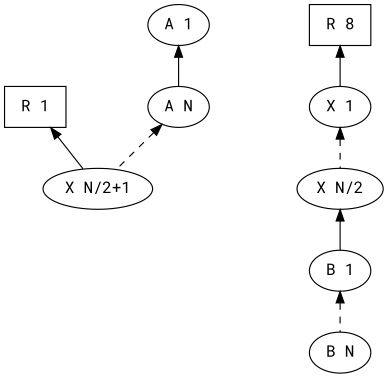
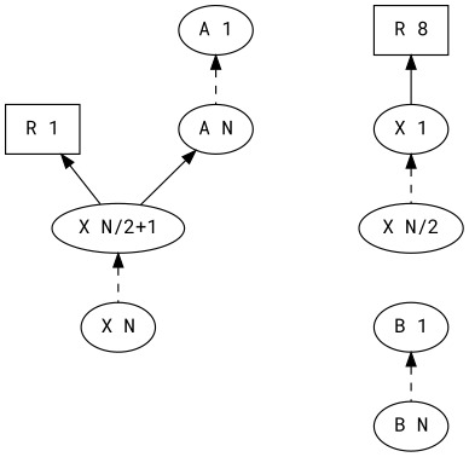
  digraph {
    fontname="Roboto Mono"
    nodesep=1.0
    node [fontname="Roboto Mono"]
    edge [dir=back fontname="Roboto Mono"]
    n1 [label="R 1" shape=box]
    n2 [label="X N/2+1"]
    n3 [label="A 1"]
    n4 [label="A N"]
    n5 [label="R 8" shape=box]
    n6 [label="X 1"]
    n7 [label="X N/2"]
+   n8 [label="X N"]
    n9 [label="B 1"]
    n10 [label="B N"]
    n1 -> n2
-   n3 -> n4 [style=solid]
-   n4 -> n2 [style=dashed]
+   n2 -> n8 [style=dashed]
+   n3 -> n4 [style=dashed]
+   n4 -> n2
    n5 -> n6
    n6 -> n7 [style=dashed]
-   n7 -> n9
    n9 -> n10 [style=dashed]
  }
